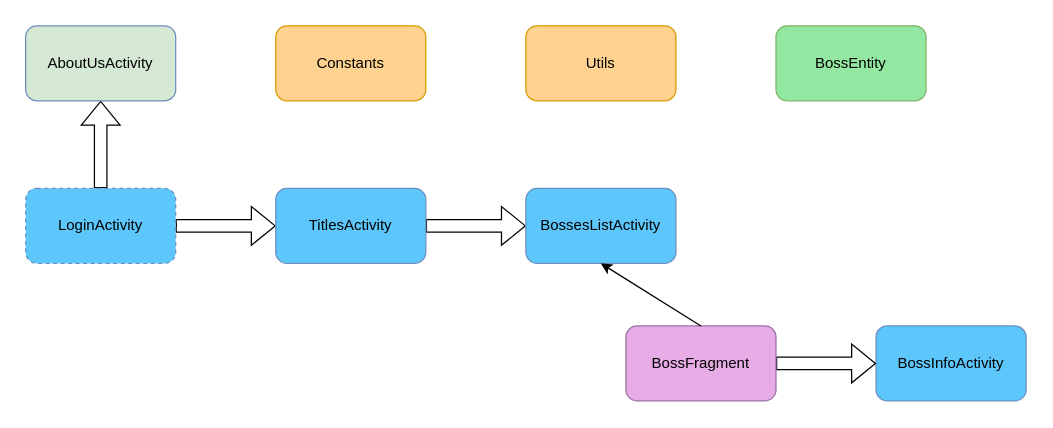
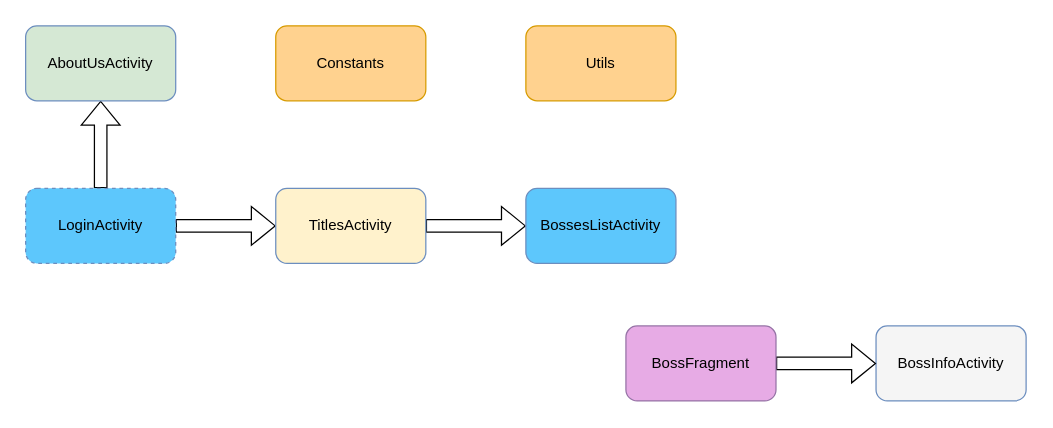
  <mxCell id="0" />
  <mxCell id="1" parent="0" />
  <mxCell id="2" value="" style="edgeStyle=orthogonalEdgeStyle;rounded=0;orthogonalLoop=1;jettySize=auto;html=1;shape=flexArrow;" edge="1" parent="1" source="4" target="5"><mxGeometry relative="1" as="geometry" /></mxCell>
  <mxCell id="3" value="" style="edgeStyle=orthogonalEdgeStyle;rounded=0;orthogonalLoop=1;jettySize=auto;html=1;shape=flexArrow;" edge="1" parent="1" source="4" target="7"><mxGeometry relative="1" as="geometry" /></mxCell>
  <mxCell id="4" value="LoginActivity" style="rounded=1;whiteSpace=wrap;html=1;fillColor=#5DC7FC;strokeColor=#6c8ebf;dashed=1;" vertex="1" parent="1"><mxGeometry x="20" y="150" width="120" height="60" as="geometry" /></mxCell>
  <mxCell id="5" value="AboutUsActivity" style="rounded=1;whiteSpace=wrap;html=1;fillColor=#d5e8d4;strokeColor=#6c8ebf;" vertex="1" parent="1"><mxGeometry x="20" y="20" width="120" height="60" as="geometry" /></mxCell>
  <mxCell id="6" value="" style="edgeStyle=orthogonalEdgeStyle;shape=flexArrow;rounded=0;orthogonalLoop=1;jettySize=auto;html=1;" edge="1" parent="1" source="7" target="8"><mxGeometry relative="1" as="geometry" /></mxCell>
- <mxCell id="7" value="TitlesActivity" style="rounded=1;whiteSpace=wrap;html=1;fillColor=#5DC7FC;strokeColor=#6c8ebf;" vertex="1" parent="1"><mxGeometry x="220" y="150" width="120" height="60" as="geometry" /></mxCell>
+ <mxCell id="7" value="TitlesActivity" style="rounded=1;whiteSpace=wrap;html=1;fillColor=#fff2cc;strokeColor=#6c8ebf;" vertex="1" parent="1"><mxGeometry x="220" y="150" width="120" height="60" as="geometry" /></mxCell>
  <mxCell id="8" value="BossesListActivity" style="rounded=1;whiteSpace=wrap;html=1;fillColor=#5DC7FC;strokeColor=#6c8ebf;" vertex="1" parent="1"><mxGeometry x="420" y="150" width="120" height="60" as="geometry" /></mxCell>
- <mxCell id="9" value="BossInfoActivity" style="rounded=1;whiteSpace=wrap;html=1;fillColor=#5DC7FC;strokeColor=#6c8ebf;" vertex="1" parent="1"><mxGeometry x="700" y="260" width="120" height="60" as="geometry" /></mxCell>
+ <mxCell id="9" value="BossInfoActivity" style="rounded=1;whiteSpace=wrap;html=1;fillColor=#f5f5f5;strokeColor=#6c8ebf;" vertex="1" parent="1"><mxGeometry x="700" y="260" width="120" height="60" as="geometry" /></mxCell>
  <mxCell id="10" value="" style="edgeStyle=orthogonalEdgeStyle;shape=flexArrow;rounded=0;orthogonalLoop=1;jettySize=auto;html=1;" edge="1" parent="1" source="11" target="9"><mxGeometry relative="1" as="geometry" /></mxCell>
  <mxCell id="11" value="BossFragment" style="rounded=1;whiteSpace=wrap;html=1;fillColor=#E7ABE5;strokeColor=#9673a6;" vertex="1" parent="1"><mxGeometry x="500" y="260" width="120" height="60" as="geometry" /></mxCell>
- <mxCell id="12" value="" style="endArrow=classic;html=1;rounded=0;exitX=0.5;exitY=0;exitDx=0;exitDy=0;entryX=0.5;entryY=1;entryDx=0;entryDy=0;" edge="1" parent="1" source="11" target="8"><mxGeometry width="50" height="50" relative="1" as="geometry"><mxPoint x="520" y="210" as="sourcePoint" /><mxPoint x="500" y="210" as="targetPoint" /></mxGeometry></mxCell>
  <mxCell id="13" value="Constants" style="rounded=1;whiteSpace=wrap;html=1;fillColor=#FFD28F;strokeColor=#d79b00;" vertex="1" parent="1"><mxGeometry x="220" y="20" width="120" height="60" as="geometry" /></mxCell>
  <mxCell id="14" value="Utils" style="rounded=1;whiteSpace=wrap;html=1;fillColor=#FFD28F;strokeColor=#d79b00;" vertex="1" parent="1"><mxGeometry x="420" y="20" width="120" height="60" as="geometry" /></mxCell>
- <mxCell id="15" value="BossEntity" style="rounded=1;whiteSpace=wrap;html=1;fillColor=#92E8A0;strokeColor=#82b366;" vertex="1" parent="1"><mxGeometry x="620" y="20" width="120" height="60" as="geometry" /></mxCell>
